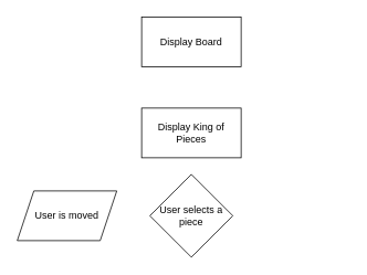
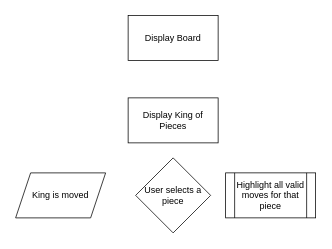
  <mxCell id="0" />
  <mxCell id="1" parent="0" />
  <mxCell id="2" value="Display Board " style="rounded=0;whiteSpace=wrap;html=1;" vertex="1" parent="1"><mxGeometry x="170" y="20" width="120" height="60" as="geometry" /></mxCell>
  <mxCell id="3" value="Display King of Pieces" style="rounded=0;whiteSpace=wrap;html=1;" vertex="1" parent="1"><mxGeometry x="170" y="130" width="120" height="60" as="geometry" /></mxCell>
  <mxCell id="4" value="User selects a piece" style="rhombus;whiteSpace=wrap;html=1;" vertex="1" parent="1"><mxGeometry x="180" y="210" width="100" height="100" as="geometry" /></mxCell>
- <mxCell id="5" value="User is moved" style="shape=parallelogram;perimeter=parallelogramPerimeter;whiteSpace=wrap;html=1;fixedSize=1;" vertex="1" parent="1"><mxGeometry x="20" y="230" width="120" height="60" as="geometry" /></mxCell>
+ <mxCell id="5" value="King is moved" style="shape=parallelogram;perimeter=parallelogramPerimeter;whiteSpace=wrap;html=1;fixedSize=1;" vertex="1" parent="1"><mxGeometry x="20" y="230" width="120" height="60" as="geometry" /></mxCell>
+ <mxCell id="6" value="Highlight all valid moves for that piece " style="shape=process;whiteSpace=wrap;html=1;backgroundOutline=1;" vertex="1" parent="1"><mxGeometry x="300" y="230" width="120" height="60" as="geometry" /></mxCell>
